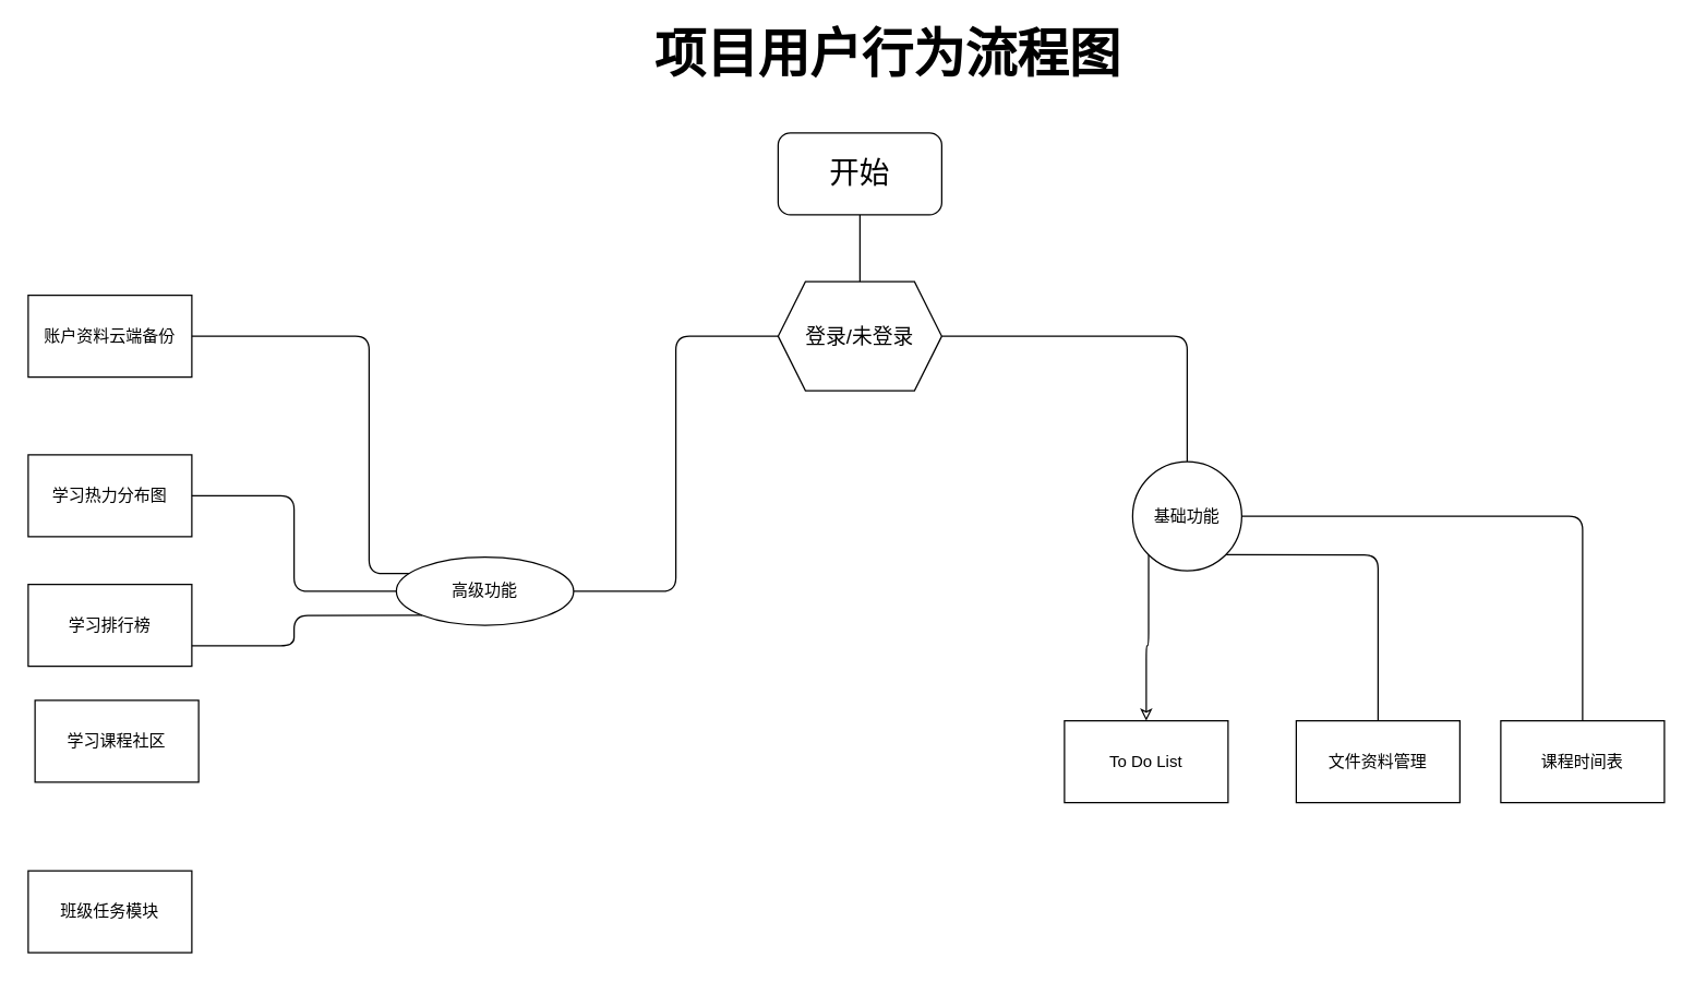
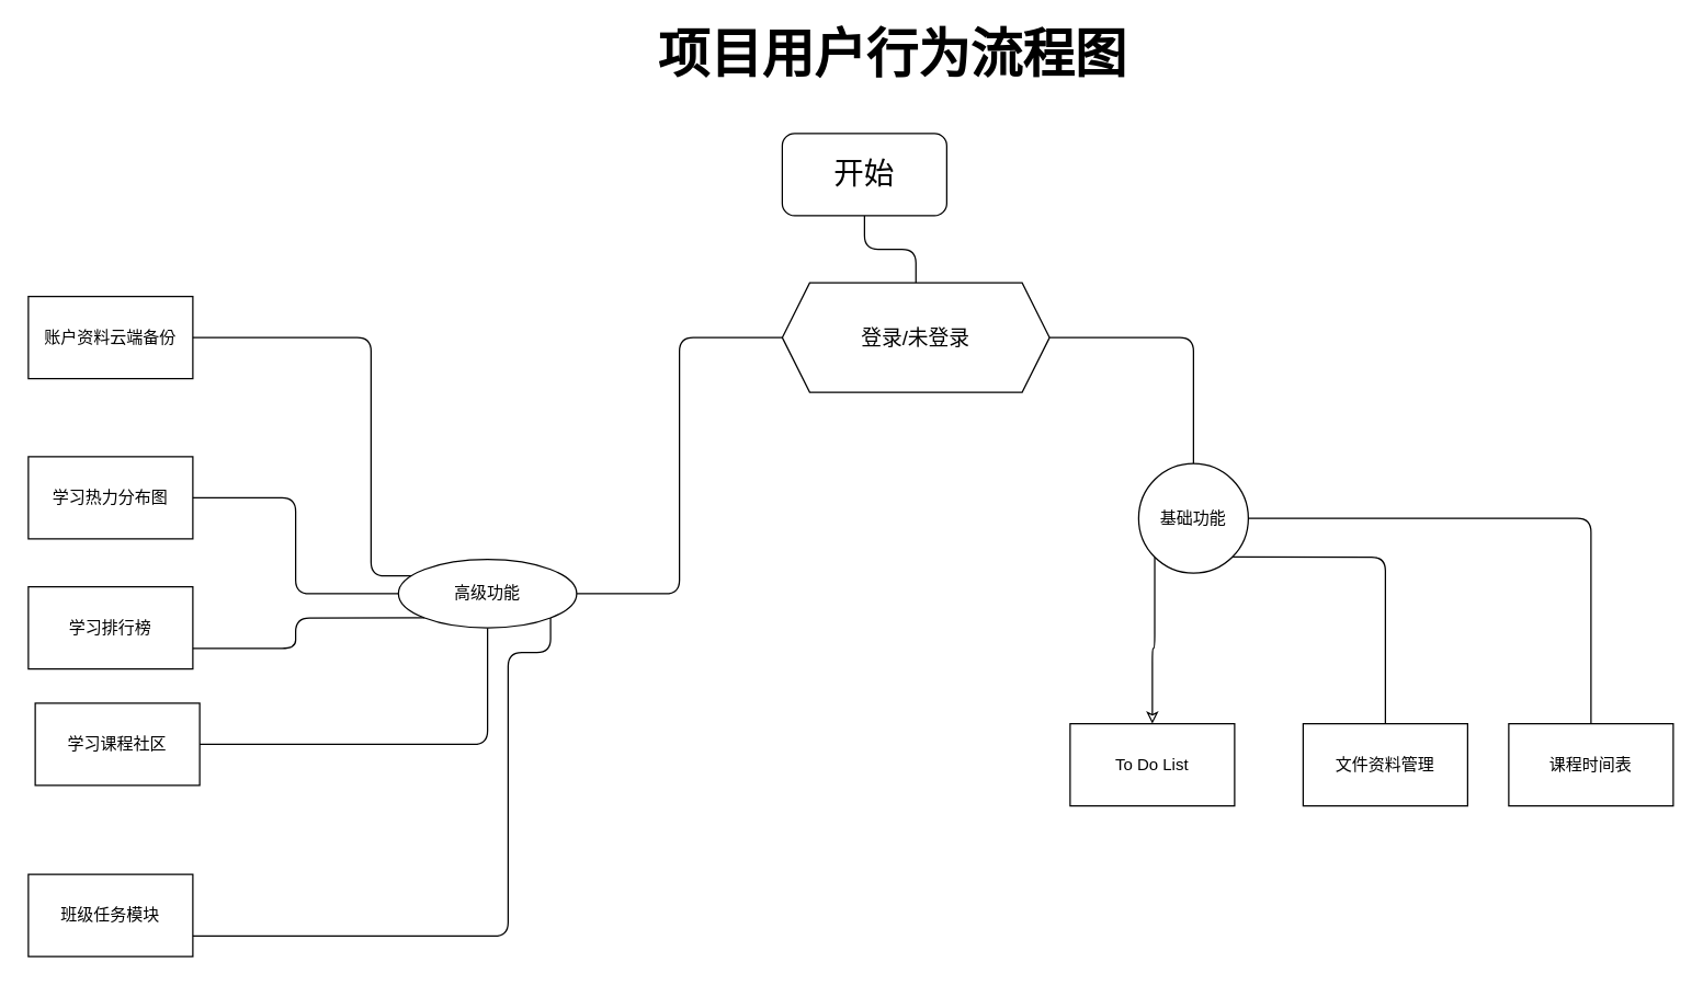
  <mxCell id="0" />
  <mxCell id="1" parent="0" />
  <mxCell id="2" value="&lt;font style=&quot;font-size: 38px&quot;&gt;项目用户行为流程图&lt;/font&gt;" style="text;strokeColor=none;fillColor=none;html=1;fontSize=24;fontStyle=1;verticalAlign=middle;align=center;" parent="1" vertex="1"><mxGeometry x="600" y="20" width="100" height="40" as="geometry" /></mxCell>
  <mxCell id="3" value="" style="edgeStyle=orthogonalEdgeStyle;orthogonalLoop=1;jettySize=auto;html=1;rounded=1;endArrow=none;endFill=0;" parent="1" source="4" target="7" edge="1"><mxGeometry relative="1" as="geometry" /></mxCell>
  <mxCell id="4" value="&lt;font style=&quot;font-size: 22px&quot;&gt;开始&lt;/font&gt;" style="rounded=1;whiteSpace=wrap;html=1;" parent="1" vertex="1"><mxGeometry x="570" y="97" width="120" height="60" as="geometry" /></mxCell>
  <mxCell id="5" style="edgeStyle=orthogonalEdgeStyle;rounded=1;orthogonalLoop=1;jettySize=auto;html=1;exitX=1;exitY=0.5;exitDx=0;exitDy=0;endArrow=none;endFill=0;" parent="1" source="7" target="25" edge="1"><mxGeometry relative="1" as="geometry" /></mxCell>
  <mxCell id="6" style="edgeStyle=orthogonalEdgeStyle;rounded=1;orthogonalLoop=1;jettySize=auto;html=1;exitX=0;exitY=0.5;exitDx=0;exitDy=0;entryX=1;entryY=0.5;entryDx=0;entryDy=0;endArrow=none;endFill=0;" parent="1" source="7" target="21" edge="1"><mxGeometry relative="1" as="geometry" /></mxCell>
- <mxCell id="7" value="&lt;font style=&quot;font-size: 15px&quot;&gt;登录/未登录&lt;/font&gt;" style="shape=hexagon;perimeter=hexagonPerimeter2;whiteSpace=wrap;html=1;fixedSize=1;" parent="1" vertex="1"><mxGeometry x="570" y="206" width="120" height="80" as="geometry" /></mxCell>
+ <mxCell id="7" value="&lt;font style=&quot;font-size: 15px&quot;&gt;登录/未登录&lt;/font&gt;" style="shape=hexagon;perimeter=hexagonPerimeter2;whiteSpace=wrap;html=1;fixedSize=1;" parent="1" vertex="1"><mxGeometry x="570" y="206" width="195" height="80" as="geometry" /></mxCell>
  <mxCell id="8" value="To Do List" style="rounded=0;whiteSpace=wrap;html=1;" parent="1" vertex="1"><mxGeometry x="780" y="528" width="120" height="60" as="geometry" /></mxCell>
  <mxCell id="9" value="课程时间表" style="rounded=0;whiteSpace=wrap;html=1;" parent="1" vertex="1"><mxGeometry x="1100" y="528" width="120" height="60" as="geometry" /></mxCell>
  <mxCell id="10" value="文件资料管理" style="rounded=0;whiteSpace=wrap;html=1;" parent="1" vertex="1"><mxGeometry x="950" y="528" width="120" height="60" as="geometry" /></mxCell>
  <mxCell id="11" value="学习排行榜" style="rounded=0;whiteSpace=wrap;html=1;" parent="1" vertex="1"><mxGeometry x="20" y="428" width="120" height="60" as="geometry" /></mxCell>
  <mxCell id="12" value="班级任务模块" style="rounded=0;whiteSpace=wrap;html=1;" parent="1" vertex="1"><mxGeometry x="20" y="638" width="120" height="60" as="geometry" /></mxCell>
  <mxCell id="13" value="学习课程社区" style="rounded=0;whiteSpace=wrap;html=1;" parent="1" vertex="1"><mxGeometry x="25" y="513" width="120" height="60" as="geometry" /></mxCell>
  <mxCell id="14" value="学习热力分布图" style="rounded=0;whiteSpace=wrap;html=1;" parent="1" vertex="1"><mxGeometry x="20" y="333" width="120" height="60" as="geometry" /></mxCell>
  <mxCell id="15" value="账户资料云端备份" style="rounded=0;whiteSpace=wrap;html=1;" parent="1" vertex="1"><mxGeometry x="20" y="216" width="120" height="60" as="geometry" /></mxCell>
  <mxCell id="16" style="edgeStyle=orthogonalEdgeStyle;rounded=1;orthogonalLoop=1;jettySize=auto;html=1;exitX=0;exitY=0;exitDx=0;exitDy=0;entryX=1;entryY=0.5;entryDx=0;entryDy=0;endArrow=none;endFill=0;" parent="1" source="21" target="15" edge="1"><mxGeometry relative="1" as="geometry"><Array as="points"><mxPoint x="270" y="420" /><mxPoint x="270" y="246" /></Array></mxGeometry></mxCell>
  <mxCell id="17" style="edgeStyle=orthogonalEdgeStyle;rounded=1;orthogonalLoop=1;jettySize=auto;html=1;exitX=0;exitY=0.5;exitDx=0;exitDy=0;entryX=1;entryY=0.5;entryDx=0;entryDy=0;endArrow=none;endFill=0;" parent="1" source="21" target="14" edge="1"><mxGeometry relative="1" as="geometry" /></mxCell>
  <mxCell id="18" style="edgeStyle=orthogonalEdgeStyle;rounded=1;orthogonalLoop=1;jettySize=auto;html=1;exitX=0;exitY=1;exitDx=0;exitDy=0;entryX=1;entryY=0.75;entryDx=0;entryDy=0;endArrow=none;endFill=0;" parent="1" source="21" target="11" edge="1"><mxGeometry relative="1" as="geometry" /></mxCell>
+ <mxCell id="19" style="edgeStyle=orthogonalEdgeStyle;rounded=1;orthogonalLoop=1;jettySize=auto;html=1;exitX=0.5;exitY=1;exitDx=0;exitDy=0;entryX=1;entryY=0.5;entryDx=0;entryDy=0;endArrow=none;endFill=0;" parent="1" source="21" target="13" edge="1"><mxGeometry relative="1" as="geometry" /></mxCell>
+ <mxCell id="20" style="edgeStyle=orthogonalEdgeStyle;rounded=1;orthogonalLoop=1;jettySize=auto;html=1;exitX=1;exitY=1;exitDx=0;exitDy=0;entryX=1;entryY=0.75;entryDx=0;entryDy=0;endArrow=none;endFill=0;" parent="1" source="21" target="12" edge="1"><mxGeometry relative="1" as="geometry"><Array as="points"><mxPoint x="370" y="476" /><mxPoint x="370" y="683" /></Array></mxGeometry></mxCell>
  <mxCell id="21" value="高级功能" style="ellipse;whiteSpace=wrap;html=1;aspect=fixed;" parent="1" vertex="1"><mxGeometry x="290" y="408" width="130" height="50" as="geometry" /></mxCell>
  <mxCell id="22" style="edgeStyle=orthogonalEdgeStyle;rounded=1;orthogonalLoop=1;jettySize=auto;html=1;exitX=0;exitY=1;exitDx=0;exitDy=0;endArrow=classic;endFill=0;" parent="1" source="25" target="8" edge="1"><mxGeometry relative="1" as="geometry" /></mxCell>
  <mxCell id="23" style="edgeStyle=orthogonalEdgeStyle;rounded=1;orthogonalLoop=1;jettySize=auto;html=1;exitX=1;exitY=1;exitDx=0;exitDy=0;entryX=0.5;entryY=0;entryDx=0;entryDy=0;endArrow=none;endFill=0;" parent="1" source="25" target="10" edge="1"><mxGeometry relative="1" as="geometry" /></mxCell>
  <mxCell id="24" style="edgeStyle=orthogonalEdgeStyle;rounded=1;orthogonalLoop=1;jettySize=auto;html=1;exitX=1;exitY=0.5;exitDx=0;exitDy=0;entryX=0.5;entryY=0;entryDx=0;entryDy=0;endArrow=none;endFill=0;" parent="1" source="25" target="9" edge="1"><mxGeometry relative="1" as="geometry" /></mxCell>
  <mxCell id="25" value="基础功能" style="ellipse;whiteSpace=wrap;html=1;aspect=fixed;" parent="1" vertex="1"><mxGeometry x="830" y="338" width="80" height="80" as="geometry" /></mxCell>
